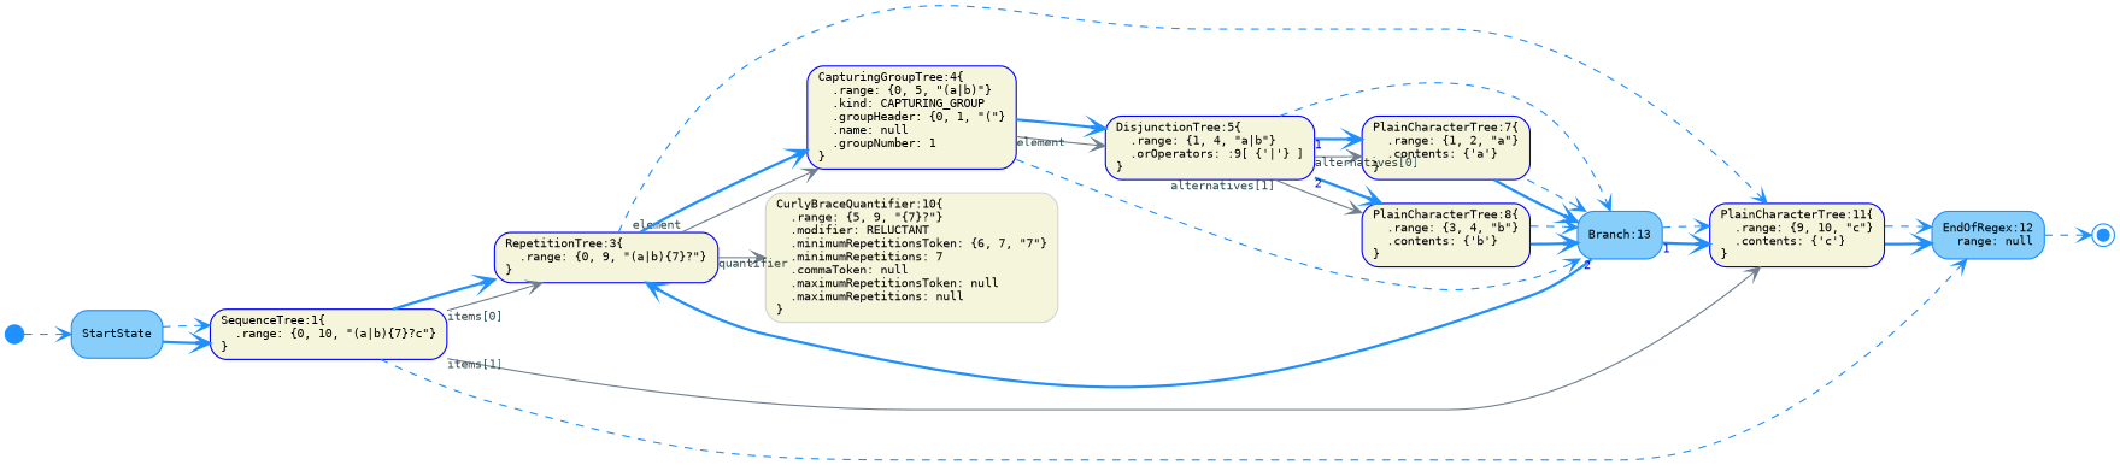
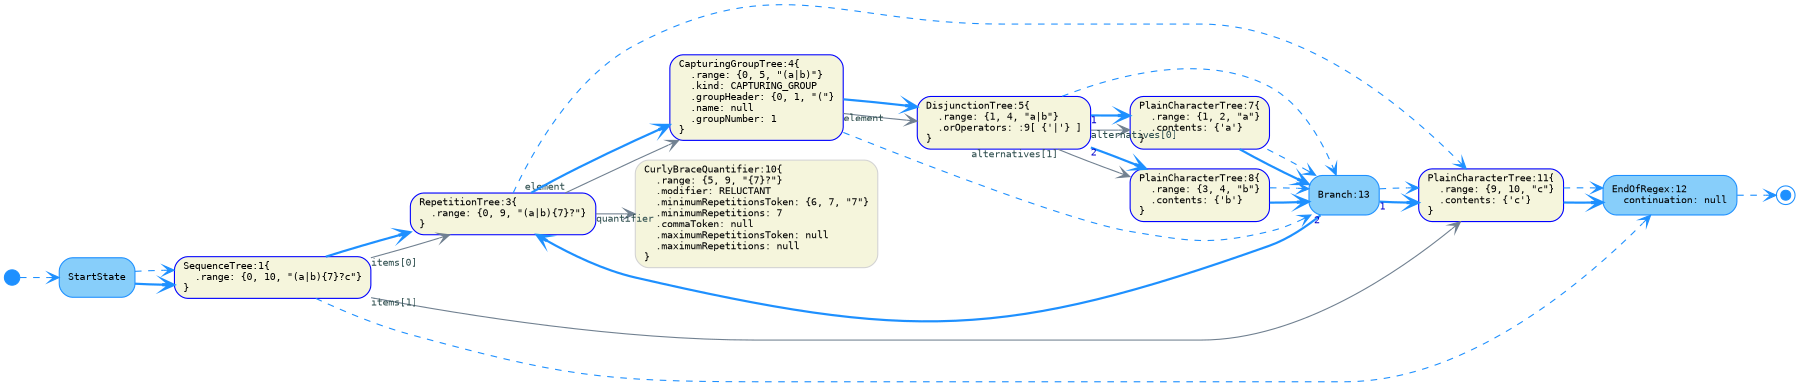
  digraph {
    fontname=Monospace
    fontsize=11
    rankdir=LR
    node [color=Blue fillcolor=Beige fixedsize=false fontname=Monospace fontsize=9 shape=box style="rounded,filled"]
    edge [arrowhead=vee arrowtail=none color=DodgerBlue dir=both fontcolor=MediumBlue fontname=Monospace fontsize=9 style=bold]
    n1 [label="SequenceTree:1\{\l  .range: \{0, 10, \"(a|b)\{7\}?c\"\}\l\}\l" width=0.75]
    n2 [label="RepetitionTree:3\{\l  .range: \{0, 9, \"(a|b)\{7\}?\"\}\l\}\l" width=0.75]
    n3 [label="PlainCharacterTree:11\{\l  .range: \{9, 10, \"c\"\}\l  .contents: \{'c'\}\l\}\l" width=0.75]
-   n4 [color=DodgerBlue fillcolor=LightSkyBlue label="EndOfRegex:12\l  range: null\l" width=0.75]
+   n4 [color=DodgerBlue fillcolor=LightSkyBlue label="EndOfRegex:12\l  continuation: null\l" width=0.75]
    n5 [label="CapturingGroupTree:4\{\l  .range: \{0, 5, \"(a|b)\"\}\l  .kind: CAPTURING_GROUP\l  .groupHeader: \{0, 1, \"(\"\}\l  .name: null\l  .groupNumber: 1\l\}\l" width=0.75]
    n6 [color=LightGray label="CurlyBraceQuantifier:10\{\l  .range: \{5, 9, \"\{7\}?\"\}\l  .modifier: RELUCTANT\l  .minimumRepetitionsToken: \{6, 7, \"7\"\}\l  .minimumRepetitions: 7\l  .commaToken: null\l  .maximumRepetitionsToken: null\l  .maximumRepetitions: null\l\}\l" width=0.75]
    n7 [label="DisjunctionTree:5\{\l  .range: \{1, 4, \"a|b\"\}\l  .orOperators: :9[ \{'|'\} ]\l\}\l" width=0.75]
    n8 [color=DodgerBlue fillcolor=LightSkyBlue label="Branch:13\l" width=0.75]
    n9 [label="PlainCharacterTree:7\{\l  .range: \{1, 2, \"a\"\}\l  .contents: \{'a'\}\l\}\l" width=0.75]
    n10 [label="PlainCharacterTree:8\{\l  .range: \{3, 4, \"b\"\}\l  .contents: \{'b'\}\l\}\l" width=0.75]
    n11 [color=DodgerBlue fillcolor=DodgerBlue fixedsize=true label="\l" shape=doublecircle width=0.12]
    n12 [color=DodgerBlue fillcolor=LightSkyBlue label="StartState\l" width=0.75]
    n13 [color=DodgerBlue fillcolor=DodgerBlue fixedsize=true label="\l" shape=circle width=0.20]
    n1 -> n2 [color=SlateGray fontcolor=DarkSlateGray style=solid taillabel="items[0]"]
    n1 -> n2
    n1 -> n3 [color=SlateGray fontcolor=DarkSlateGray style=solid taillabel="items[1]"]
    n1 -> n4 [style=dashed]
    n2 -> n3 [style=dashed]
    n2 -> n5 [color=SlateGray fontcolor=DarkSlateGray style=solid taillabel=element]
    n2 -> n5
    n2 -> n6 [color=SlateGray fontcolor=DarkSlateGray style=solid taillabel=quantifier]
    n3 -> n4
    n3 -> n4 [style=dashed]
    n4 -> n11 [style=dashed]
    n5 -> n7 [color=SlateGray fontcolor=DarkSlateGray style=solid taillabel=element]
    n5 -> n7
    n5 -> n8 [style=dashed]
    n7 -> n8 [style=dashed]
    n7 -> n9 [color=SlateGray fontcolor=DarkSlateGray style=solid taillabel="alternatives[0]"]
    n7 -> n9 [taillabel=1]
    n7 -> n10 [color=SlateGray fontcolor=DarkSlateGray style=solid taillabel="alternatives[1]"]
    n7 -> n10 [taillabel=2]
    n8 -> n2 [taillabel=2]
    n8 -> n3 [taillabel=1]
    n8 -> n3 [style=dashed]
    n9 -> n8
    n9 -> n8 [style=dashed]
    n10 -> n8
    n10 -> n8 [style=dashed]
    n12 -> n1
    n12 -> n1 [style=dashed]
    n13 -> n12 [style=dashed]
  }
